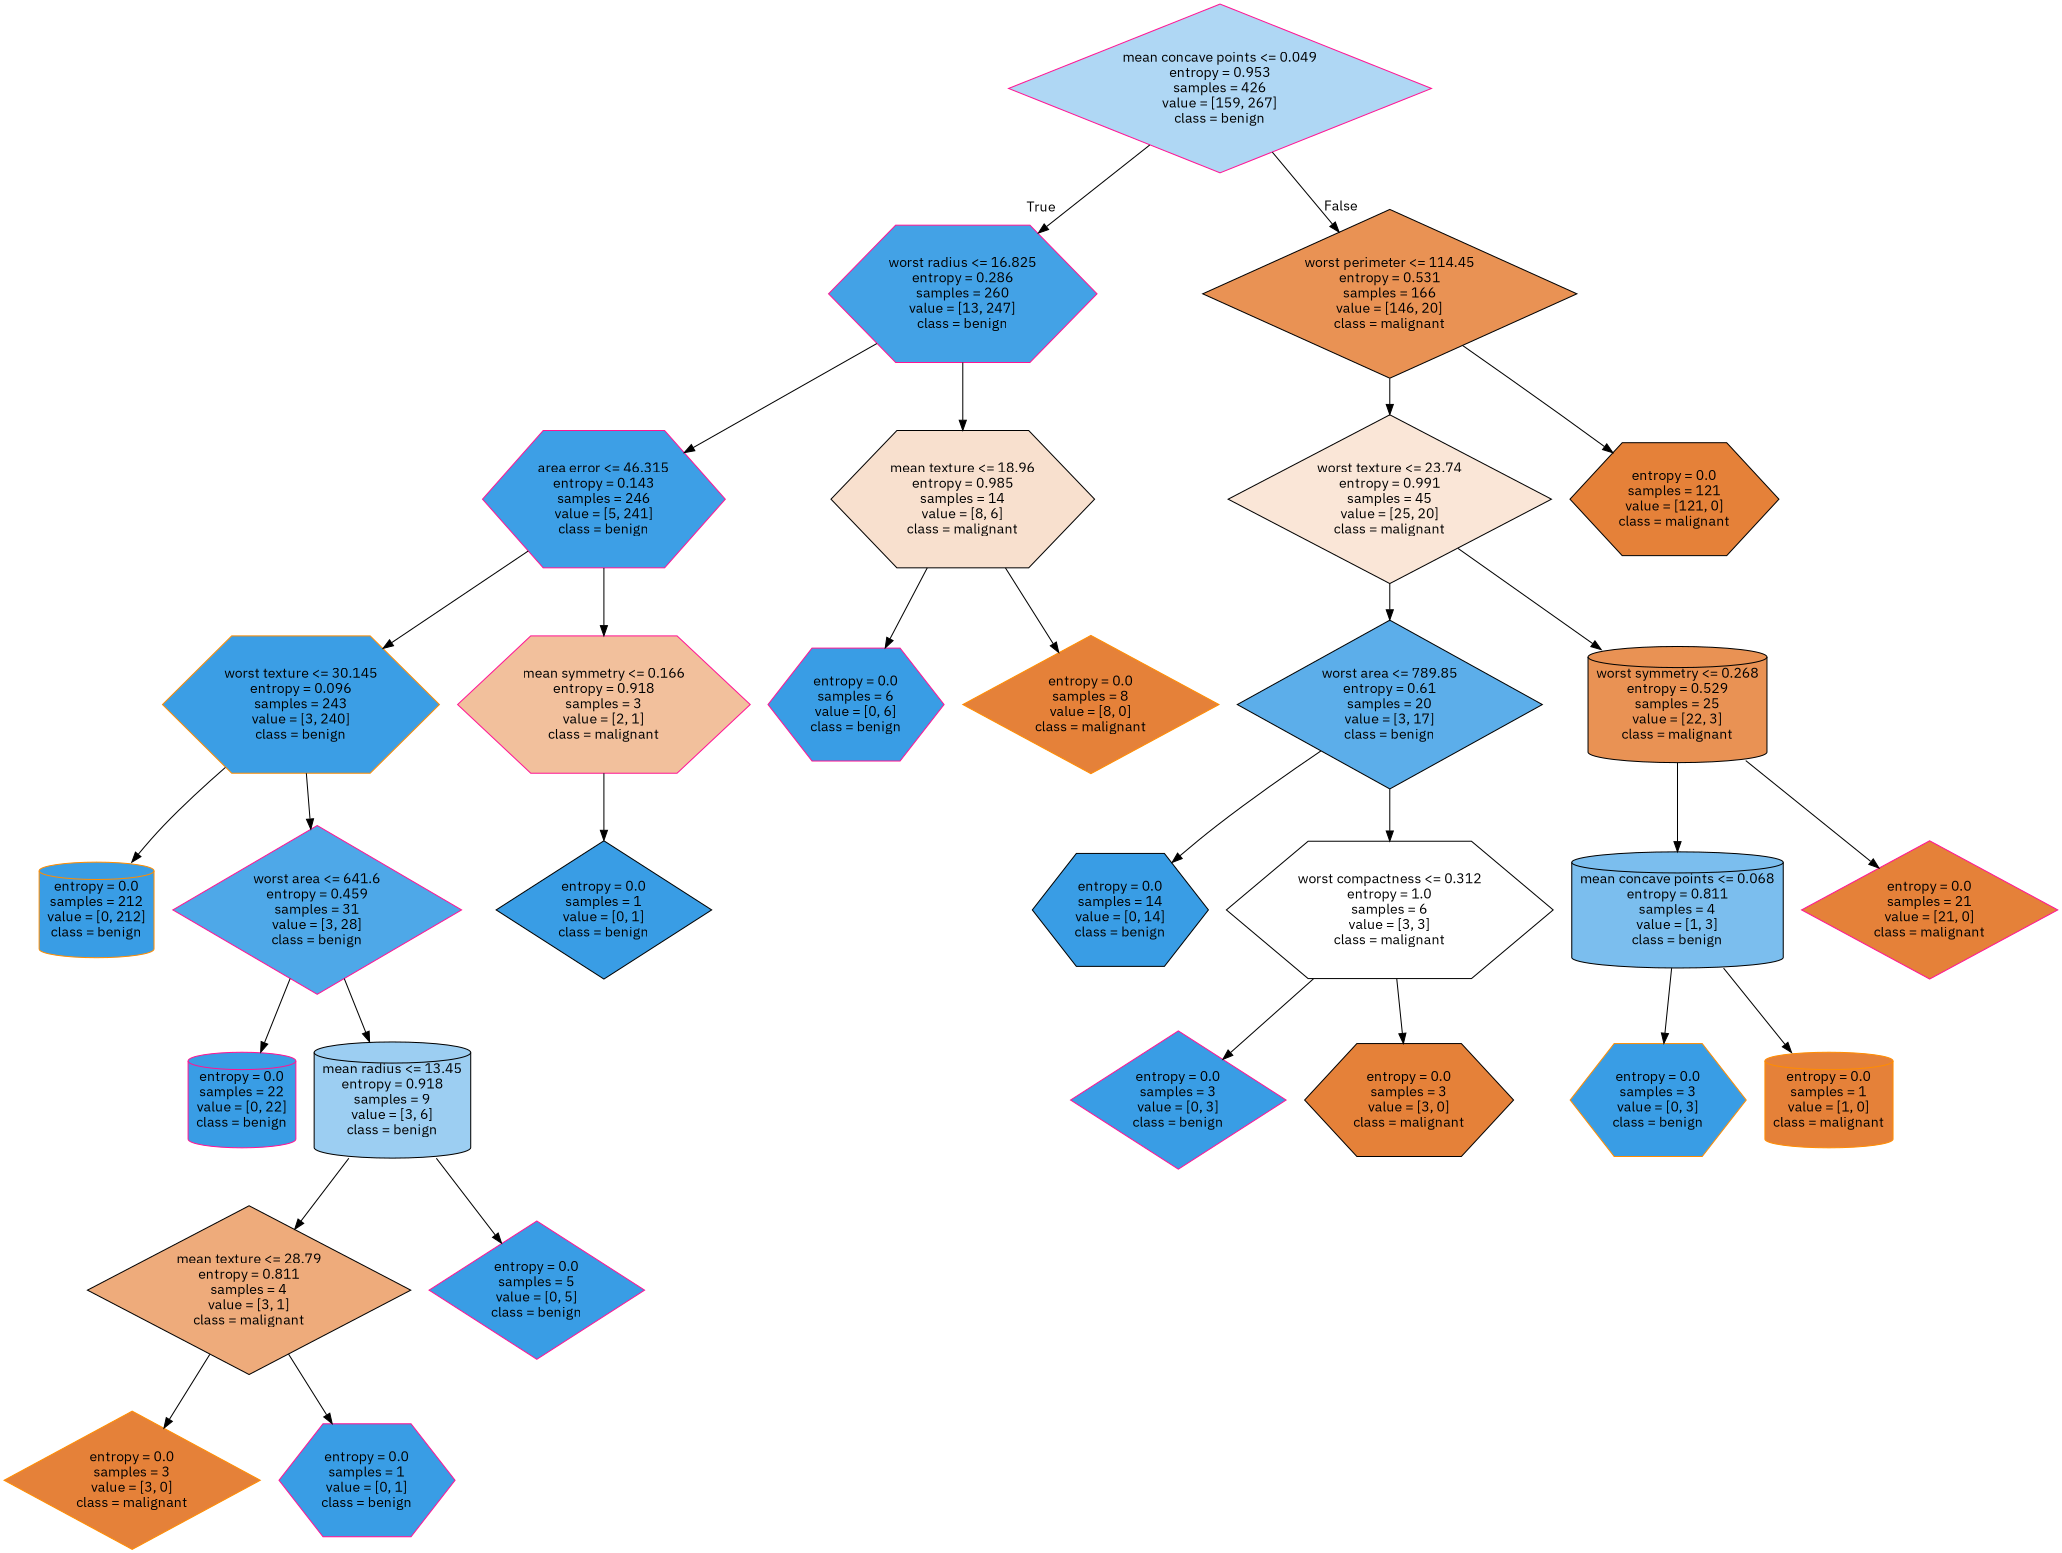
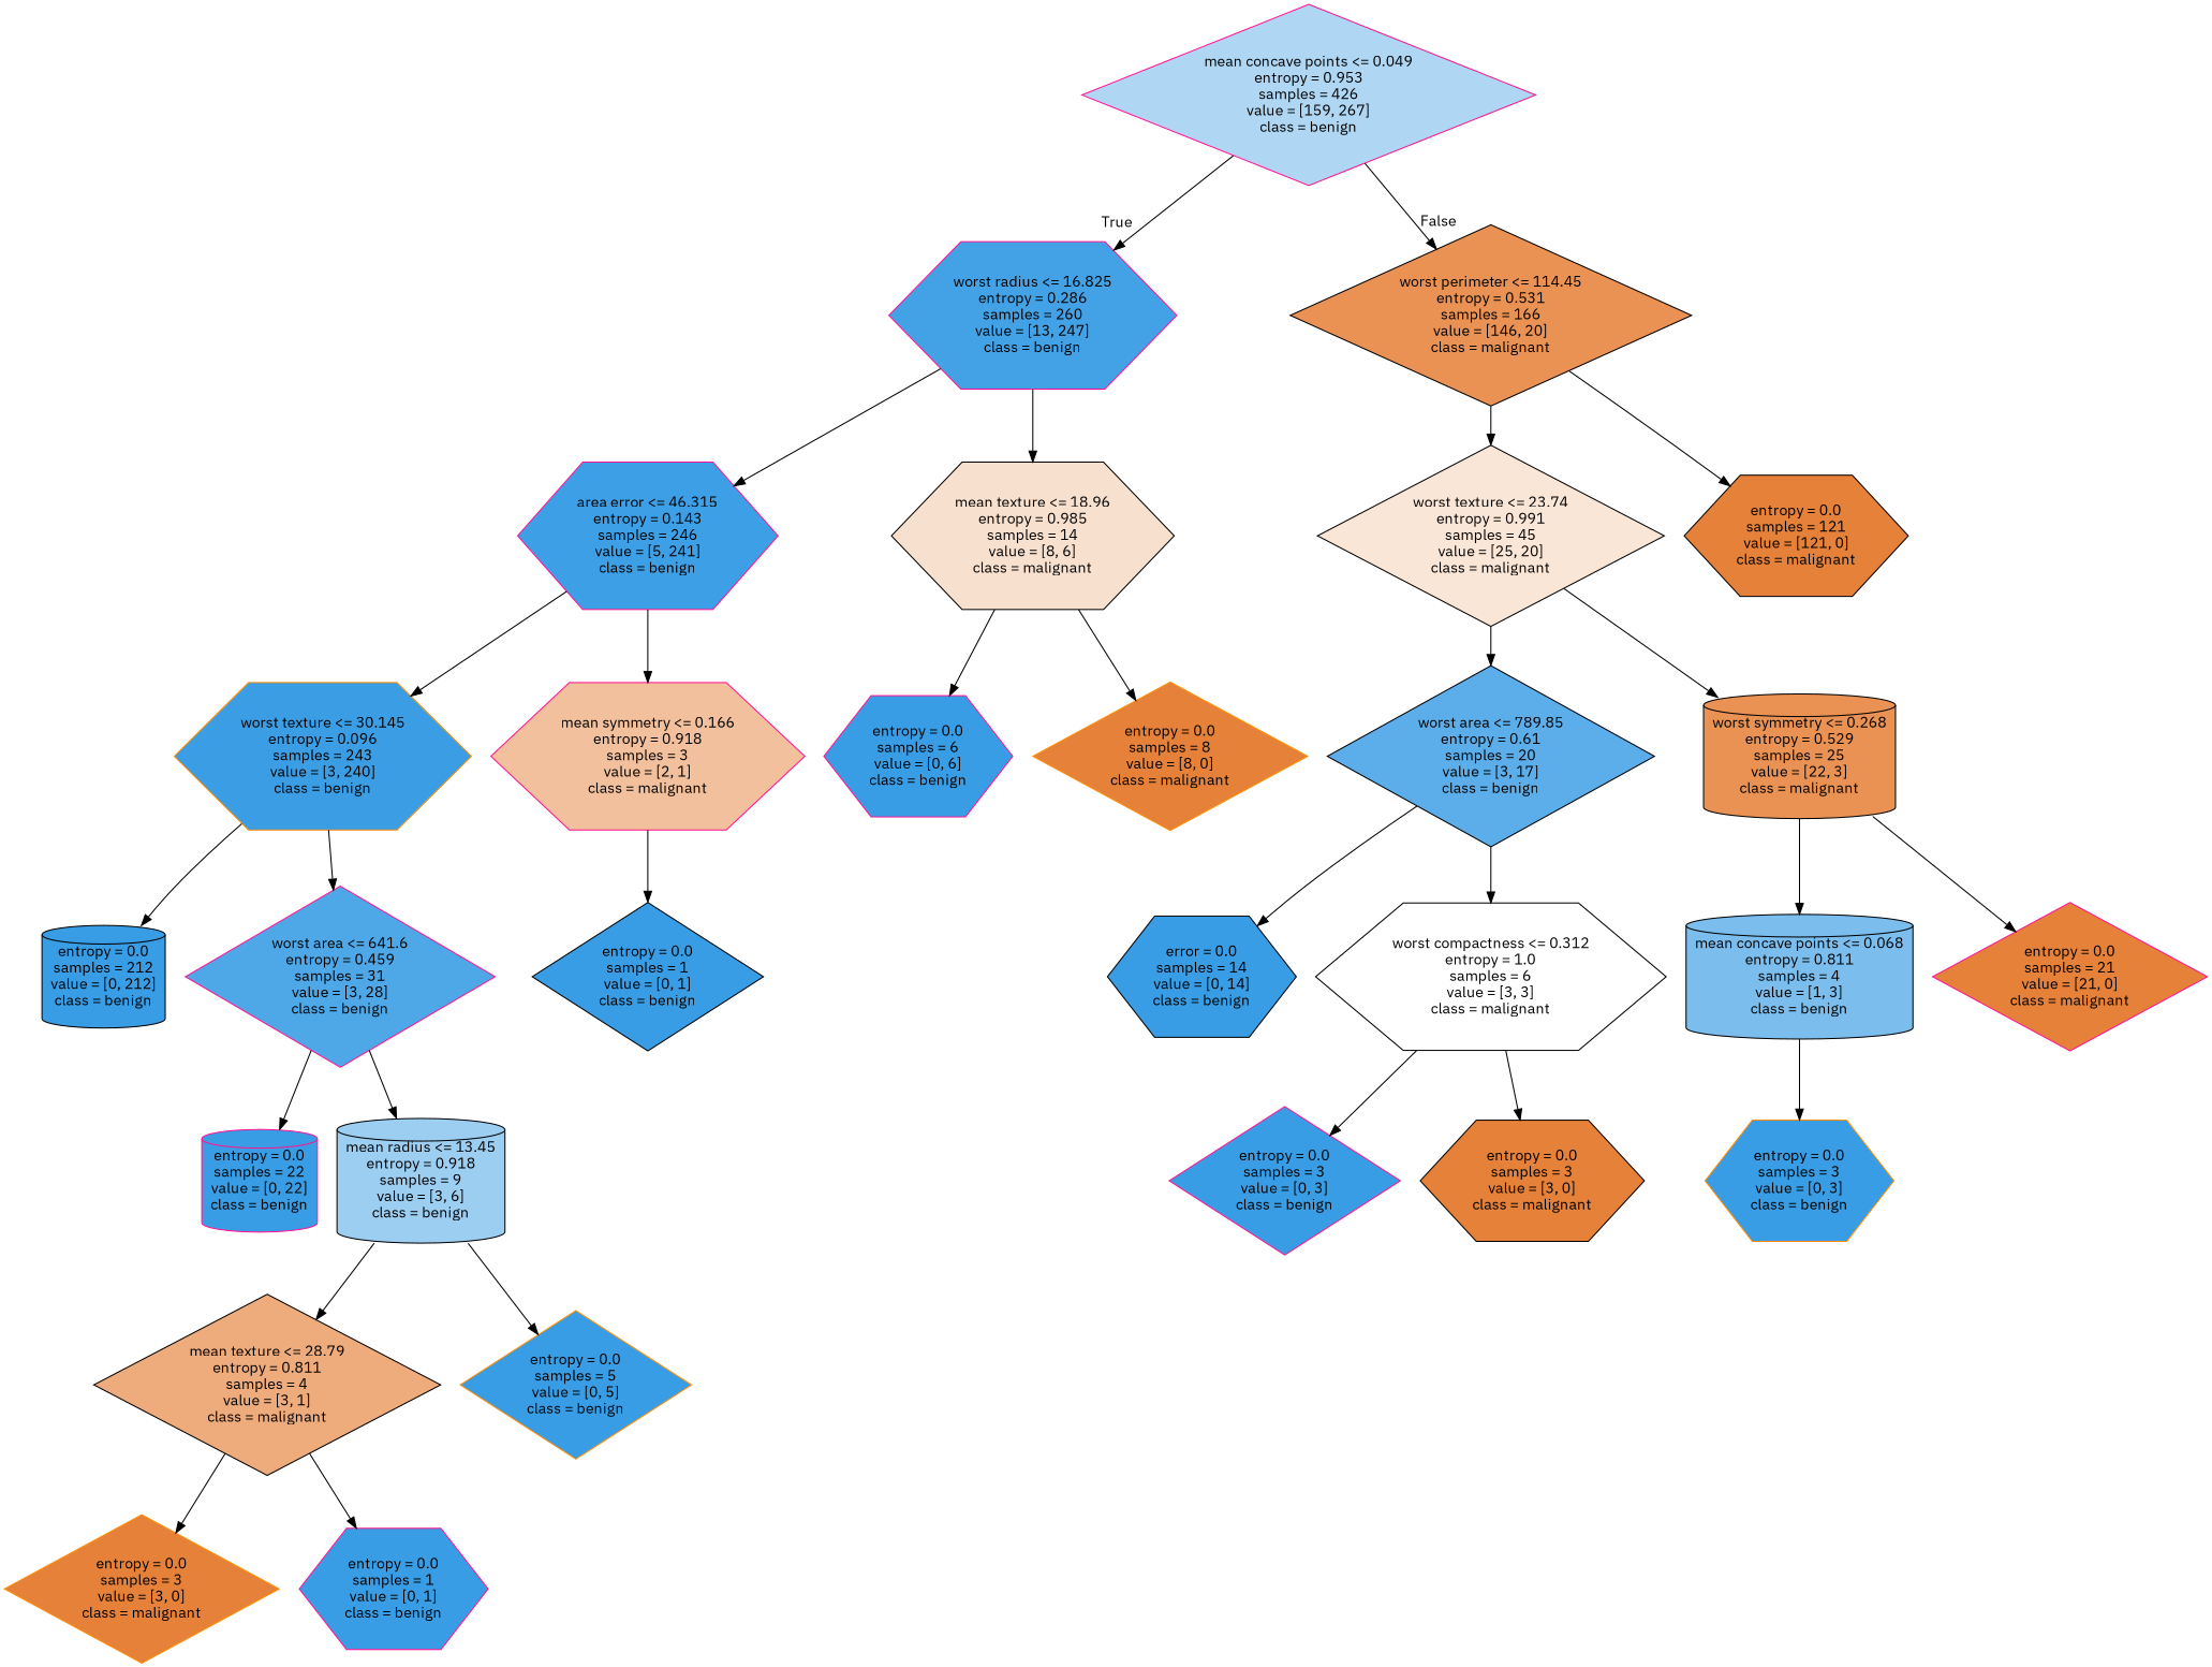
  digraph {
    fontname="IBM Plex Sans"
    node [color=black fillcolor="#399de5" fontname="IBM Plex Sans" shape=diamond style=filled]
    edge [fontname="IBM Plex Sans"]
    n1 [color=deeppink fillcolor="#afd7f4" label="mean concave points <= 0.049\nentropy = 0.953\nsamples = 426\nvalue = [159, 267]\nclass = benign"]
    n2 [color=deeppink fillcolor="#43a2e6" label="worst radius <= 16.825\nentropy = 0.286\nsamples = 260\nvalue = [13, 247]\nclass = benign" shape=hexagon]
    n3 [fillcolor="#e99254" label="worst perimeter <= 114.45\nentropy = 0.531\nsamples = 166\nvalue = [146, 20]\nclass = malignant"]
    n4 [color=deeppink fillcolor="#3d9fe6" label="area error <= 46.315\nentropy = 0.143\nsamples = 246\nvalue = [5, 241]\nclass = benign" shape=hexagon]
    n5 [fillcolor="#f8e0ce" label="mean texture <= 18.96\nentropy = 0.985\nsamples = 14\nvalue = [8, 6]\nclass = malignant" shape=hexagon]
    n6 [fillcolor="#fae6d7" label="worst texture <= 23.74\nentropy = 0.991\nsamples = 45\nvalue = [25, 20]\nclass = malignant"]
    n7 [fillcolor="#e58139" label="entropy = 0.0\nsamples = 121\nvalue = [121, 0]\nclass = malignant" shape=hexagon]
    n8 [color=darkorange fillcolor="#3b9ee5" label="worst texture <= 30.145\nentropy = 0.096\nsamples = 243\nvalue = [3, 240]\nclass = benign" shape=hexagon]
    n9 [color=deeppink fillcolor="#f2c09c" label="mean symmetry <= 0.166\nentropy = 0.918\nsamples = 3\nvalue = [2, 1]\nclass = malignant" shape=hexagon]
    n10 [color=deeppink label="entropy = 0.0\nsamples = 6\nvalue = [0, 6]\nclass = benign" shape=hexagon]
    n11 [color=darkorange fillcolor="#e58139" label="entropy = 0.0\nsamples = 8\nvalue = [8, 0]\nclass = malignant"]
-   n12 [color=darkorange label="entropy = 0.0\nsamples = 212\nvalue = [0, 212]\nclass = benign" shape=cylinder]
+   n12 [label="entropy = 0.0\nsamples = 212\nvalue = [0, 212]\nclass = benign" shape=cylinder]
    n13 [color=deeppink fillcolor="#4ea8e8" label="worst area <= 641.6\nentropy = 0.459\nsamples = 31\nvalue = [3, 28]\nclass = benign"]
    n14 [label="entropy = 0.0\nsamples = 1\nvalue = [0, 1]\nclass = benign"]
    n15 [color=deeppink label="entropy = 0.0\nsamples = 22\nvalue = [0, 22]\nclass = benign" shape=cylinder]
    n16 [fillcolor="#9ccef2" label="mean radius <= 13.45\nentropy = 0.918\nsamples = 9\nvalue = [3, 6]\nclass = benign" shape=cylinder]
    n17 [fillcolor="#eeab7b" label="mean texture <= 28.79\nentropy = 0.811\nsamples = 4\nvalue = [3, 1]\nclass = malignant"]
-   n18 [color=deeppink label="entropy = 0.0\nsamples = 5\nvalue = [0, 5]\nclass = benign"]
+   n18 [color=darkorange label="entropy = 0.0\nsamples = 5\nvalue = [0, 5]\nclass = benign"]
    n19 [color=darkorange fillcolor="#e58139" label="entropy = 0.0\nsamples = 3\nvalue = [3, 0]\nclass = malignant"]
    n20 [color=deeppink label="entropy = 0.0\nsamples = 1\nvalue = [0, 1]\nclass = benign" shape=hexagon]
    n21 [fillcolor="#5caeea" label="worst area <= 789.85\nentropy = 0.61\nsamples = 20\nvalue = [3, 17]\nclass = benign"]
    n22 [fillcolor="#e99254" label="worst symmetry <= 0.268\nentropy = 0.529\nsamples = 25\nvalue = [22, 3]\nclass = malignant" shape=cylinder]
-   n23 [label="entropy = 0.0\nsamples = 14\nvalue = [0, 14]\nclass = benign" shape=hexagon]
+   n23 [label="error = 0.0\nsamples = 14\nvalue = [0, 14]\nclass = benign" shape=hexagon]
    n24 [fillcolor="#ffffff" label="worst compactness <= 0.312\nentropy = 1.0\nsamples = 6\nvalue = [3, 3]\nclass = malignant" shape=hexagon]
    n25 [fillcolor="#7bbeee" label="mean concave points <= 0.068\nentropy = 0.811\nsamples = 4\nvalue = [1, 3]\nclass = benign" shape=cylinder]
    n26 [color=deeppink fillcolor="#e58139" label="entropy = 0.0\nsamples = 21\nvalue = [21, 0]\nclass = malignant"]
    n27 [color=deeppink label="entropy = 0.0\nsamples = 3\nvalue = [0, 3]\nclass = benign"]
    n28 [fillcolor="#e58139" label="entropy = 0.0\nsamples = 3\nvalue = [3, 0]\nclass = malignant" shape=hexagon]
    n29 [color=darkorange label="entropy = 0.0\nsamples = 3\nvalue = [0, 3]\nclass = benign" shape=hexagon]
-   n30 [color=darkorange fillcolor="#e58139" label="entropy = 0.0\nsamples = 1\nvalue = [1, 0]\nclass = malignant" shape=cylinder]
    n1 -> n2 [headlabel=True labelangle=45 labeldistance=2.5]
    n1 -> n3 [headlabel=False labelangle=-45 labeldistance=2.5]
    n2 -> n4
    n2 -> n5
    n3 -> n6
    n3 -> n7
    n4 -> n8
    n4 -> n9
    n5 -> n10
    n5 -> n11
    n6 -> n21
    n6 -> n22
    n8 -> n12
    n8 -> n13
    n9 -> n14
    n13 -> n15
    n13 -> n16
    n16 -> n17
    n16 -> n18
    n17 -> n19
    n17 -> n20
    n21 -> n23
    n21 -> n24
    n22 -> n25
    n22 -> n26
    n24 -> n27
    n24 -> n28
    n25 -> n29
-   n25 -> n30
  }
